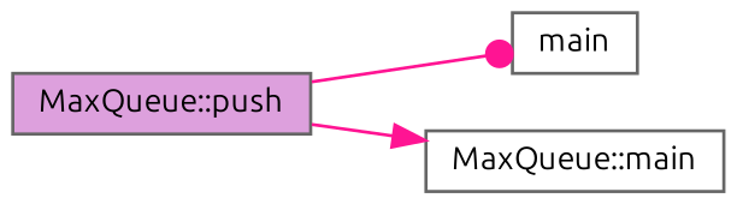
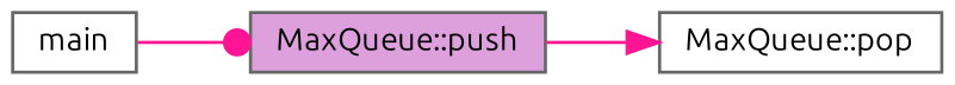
  digraph {
    fontname=Ubuntu
    rankdir=LR
    node [color=grey40 fillcolor=white fontname=Ubuntu fontsize=10 shape=box style=filled]
    edge [color=deeppink fontname=Ubuntu fontsize=10 labelfontname=Helvetica labelfontsize=10 style=solid]
    n1 [color=gray40 fontcolor=black height=0.2 label=main width=0.4]
    n2 [fillcolor=plum height=0.2 label="MaxQueue::push" width=0.4]
-   n3 [height=0.2 label="MaxQueue::main" width=0.4]
-   n2 -> n1 [arrowhead=dot]
+   n3 [height=0.2 label="MaxQueue::pop" width=0.4]
+   n1 -> n2 [arrowhead=dot]
    n2 -> n3 [arrowhead=normal]
  }
